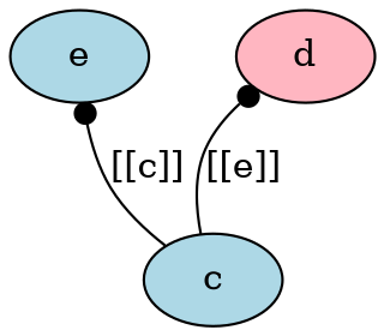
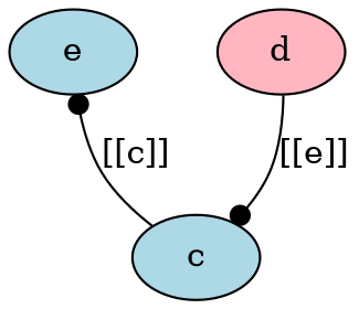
  digraph {
    rankdir=BT
    node [fillcolor=lightblue style=filled]
    edge [arrowhead=dot style=solid]
    n1 [label=c]
    n2 [label=e]
    n3 [fillcolor=lightpink label=d]
    n1 -> n2 [label="[[c]]"]
-   n1 -> n3 [label="[[e]]"]
+   n3 -> n1 [label="[[e]]"]
  }
